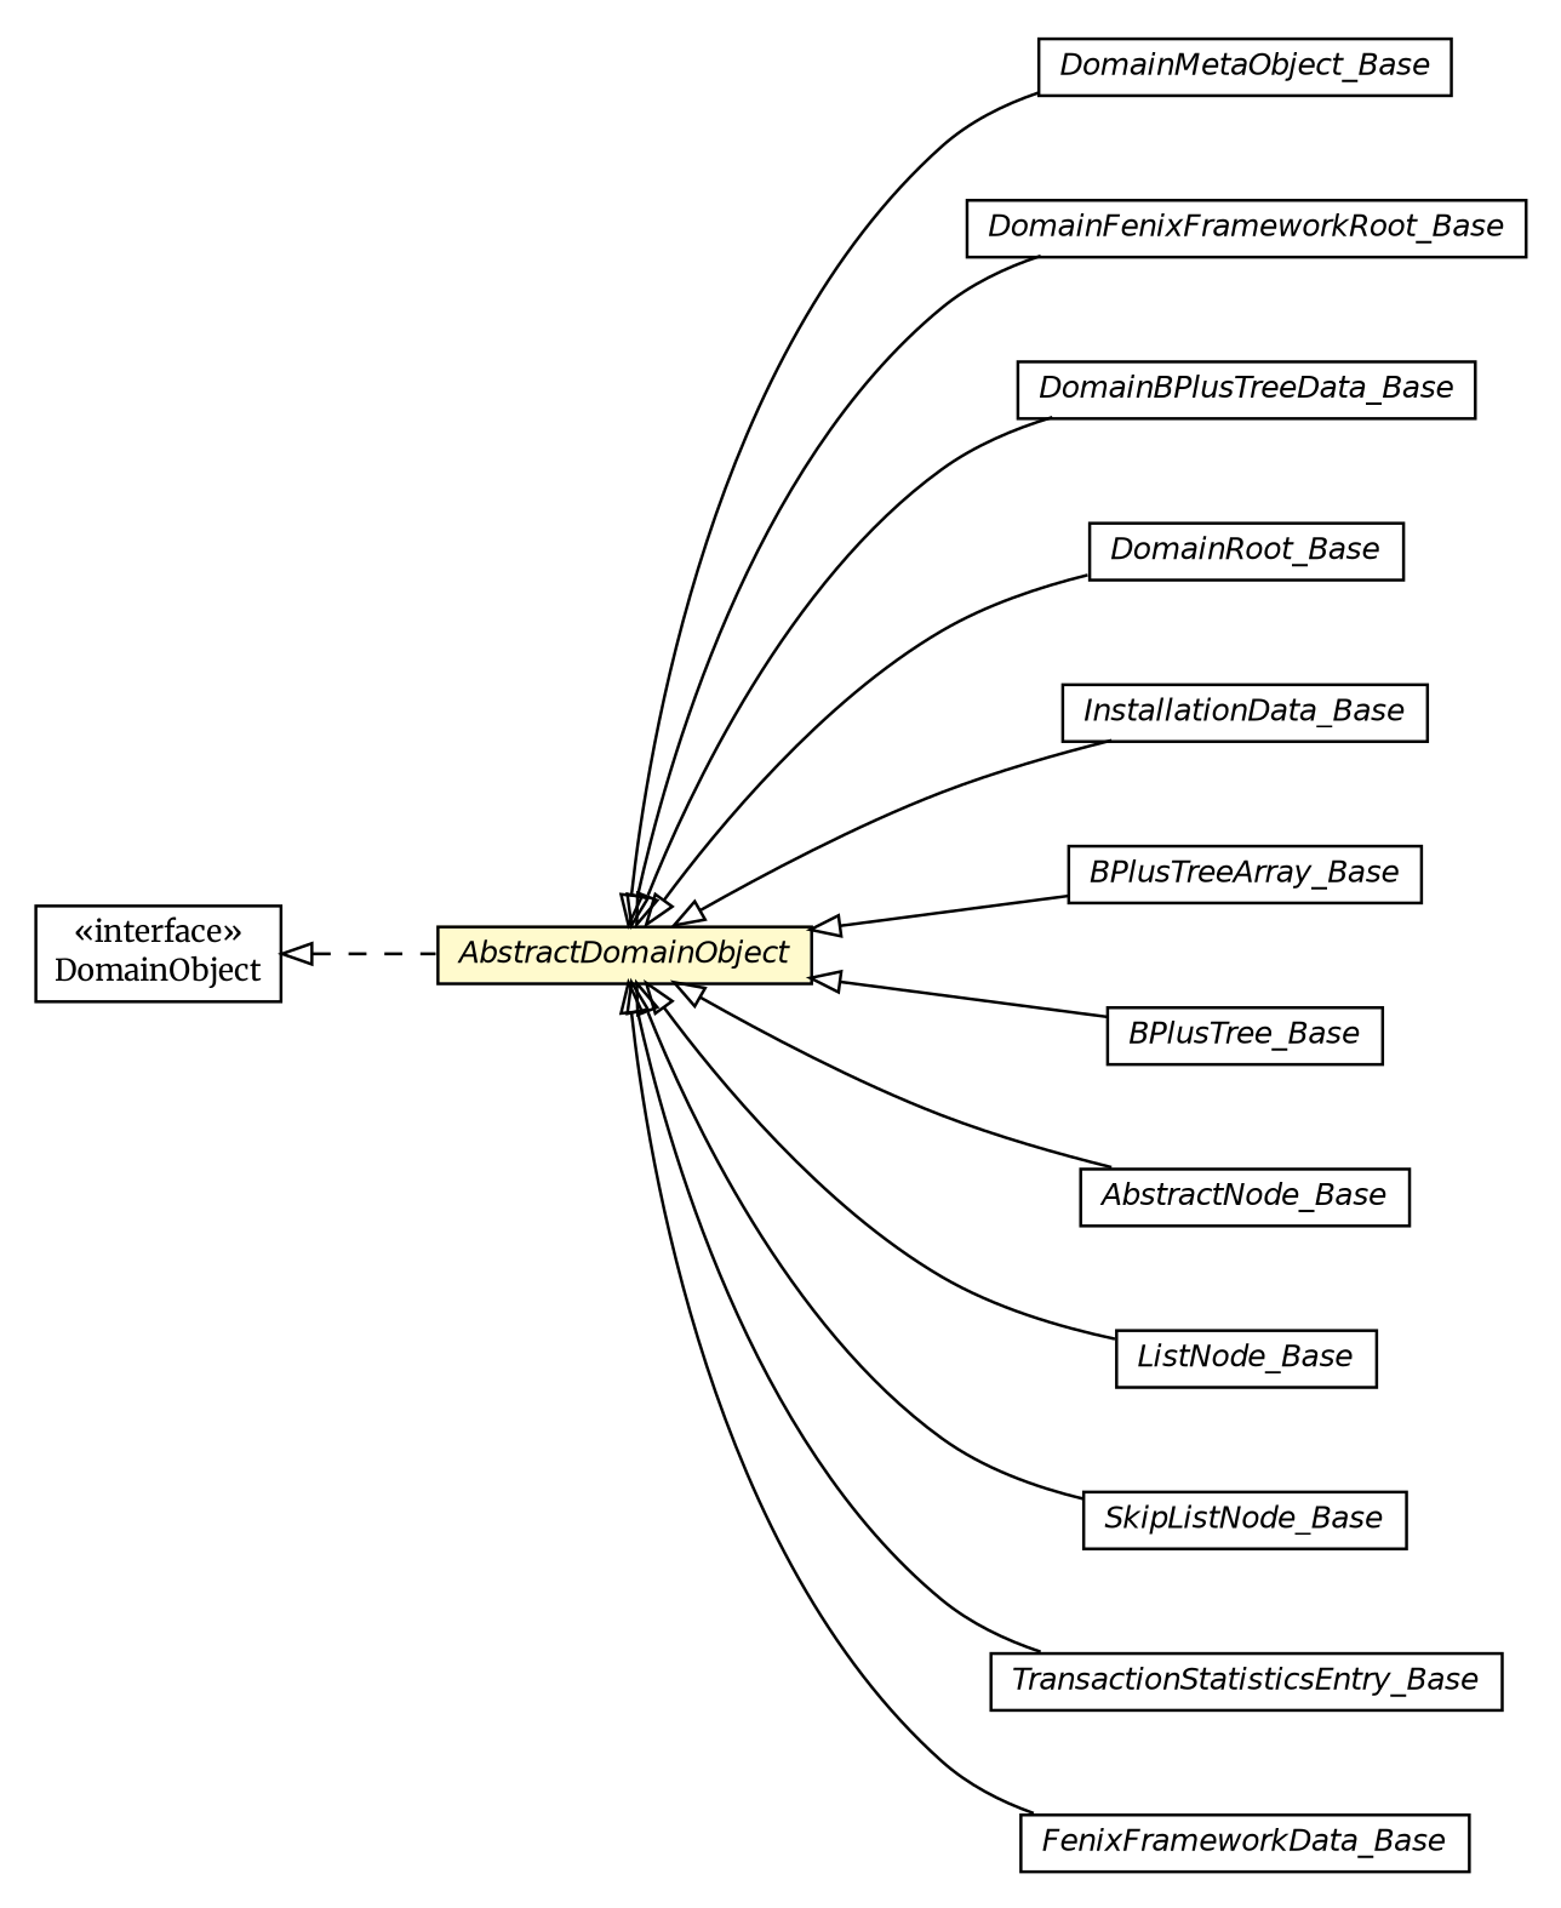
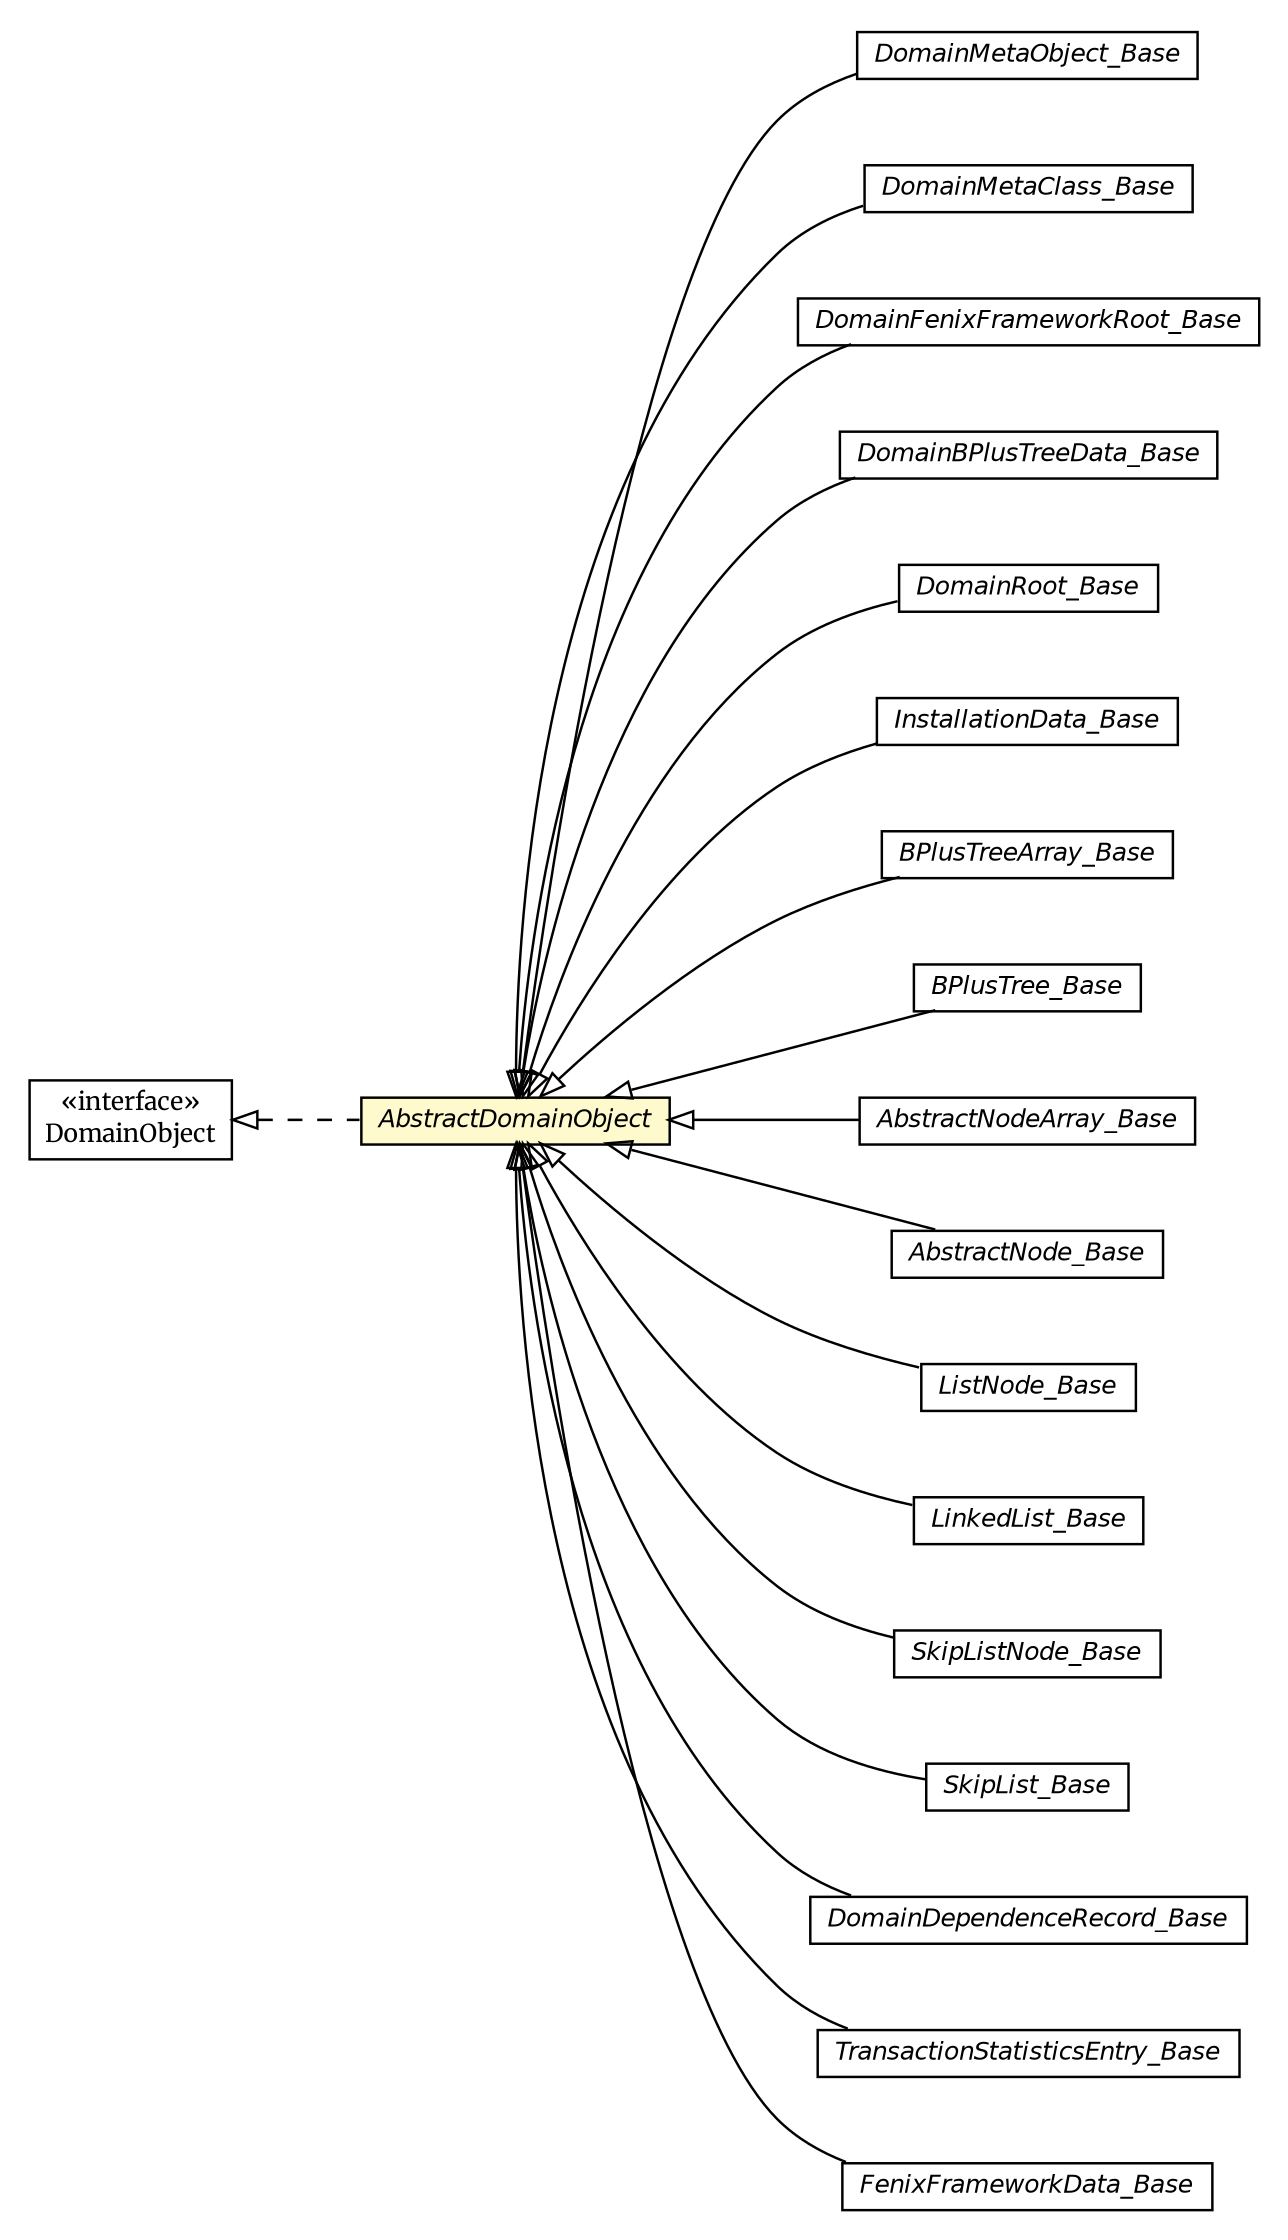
  digraph {
    fontname=Merriweather
    nodesep=0.25
    rankdir=LR
    ranksep=0.5
    node [fontcolor=black fontname=Merriweather fontsize=10.0 shape=plaintext]
    edge [arrowtail=empty dir=back fontname=Merriweather fontsize=10 headport=p labelfontname=Helvetica labelfontsize=10 tailport=p]
    n1 [label=<<table title="pt.ist.fenixframework.DomainMetaObject_Base" border="0" cellborder="1" cellspacing="0" cellpadding="2" port="p" href="../DomainMetaObject_Base.html"> 		<tr><td><table border="0" cellspacing="0" cellpadding="1"> <tr><td align="center" balign="center"><font face="Helvetica-Oblique"> DomainMetaObject_Base </font></td></tr> 		</table></td></tr> 		</table>>]
+   n2 [label=<<table title="pt.ist.fenixframework.DomainMetaClass_Base" border="0" cellborder="1" cellspacing="0" cellpadding="2" port="p" href="../DomainMetaClass_Base.html"> 		<tr><td><table border="0" cellspacing="0" cellpadding="1"> <tr><td align="center" balign="center"><font face="Helvetica-Oblique"> DomainMetaClass_Base </font></td></tr> 		</table></td></tr> 		</table>>]
    n3 [label=<<table title="pt.ist.fenixframework.DomainFenixFrameworkRoot_Base" border="0" cellborder="1" cellspacing="0" cellpadding="2" port="p" href="../DomainFenixFrameworkRoot_Base.html"> 		<tr><td><table border="0" cellspacing="0" cellpadding="1"> <tr><td align="center" balign="center"><font face="Helvetica-Oblique"> DomainFenixFrameworkRoot_Base </font></td></tr> 		</table></td></tr> 		</table>>]
    n4 [label=<<table title="pt.ist.fenixframework.DomainBPlusTreeData_Base" border="0" cellborder="1" cellspacing="0" cellpadding="2" port="p" href="../DomainBPlusTreeData_Base.html"> 		<tr><td><table border="0" cellspacing="0" cellpadding="1"> <tr><td align="center" balign="center"><font face="Helvetica-Oblique"> DomainBPlusTreeData_Base </font></td></tr> 		</table></td></tr> 		</table>>]
    n5 [label=<<table title="pt.ist.fenixframework.DomainRoot_Base" border="0" cellborder="1" cellspacing="0" cellpadding="2" port="p" href="../DomainRoot_Base.html"> 		<tr><td><table border="0" cellspacing="0" cellpadding="1"> <tr><td align="center" balign="center"><font face="Helvetica-Oblique"> DomainRoot_Base </font></td></tr> 		</table></td></tr> 		</table>>]
    n6 [label=<<table title="pt.ist.fenixframework.DomainObject" border="0" cellborder="1" cellspacing="0" cellpadding="2" port="p" href="../DomainObject.html"> 		<tr><td><table border="0" cellspacing="0" cellpadding="1"> <tr><td align="center" balign="center"> &#171;interface&#187; </td></tr> <tr><td align="center" balign="center"> DomainObject </td></tr> 		</table></td></tr> 		</table>>]
    n7 [label=<<table title="pt.ist.fenixframework.core.AbstractDomainObject" border="0" cellborder="1" cellspacing="0" cellpadding="2" port="p" bgcolor="lemonChiffon" href="./AbstractDomainObject.html"> 		<tr><td><table border="0" cellspacing="0" cellpadding="1"> <tr><td align="center" balign="center"><font face="Helvetica-Oblique"> AbstractDomainObject </font></td></tr> 		</table></td></tr> 		</table>>]
    n8 [label=<<table title="pt.ist.fenixframework.data.InstallationData_Base" border="0" cellborder="1" cellspacing="0" cellpadding="2" port="p" href="../data/InstallationData_Base.html"> 		<tr><td><table border="0" cellspacing="0" cellpadding="1"> <tr><td align="center" balign="center"><font face="Helvetica-Oblique"> InstallationData_Base </font></td></tr> 		</table></td></tr> 		</table>>]
    n9 [label=<<table title="pt.ist.fenixframework.adt.bplustree.BPlusTreeArray_Base" border="0" cellborder="1" cellspacing="0" cellpadding="2" port="p" href="../adt/bplustree/BPlusTreeArray_Base.html"> 		<tr><td><table border="0" cellspacing="0" cellpadding="1"> <tr><td align="center" balign="center"><font face="Helvetica-Oblique"> BPlusTreeArray_Base </font></td></tr> 		</table></td></tr> 		</table>>]
    n10 [label=<<table title="pt.ist.fenixframework.adt.bplustree.BPlusTree_Base" border="0" cellborder="1" cellspacing="0" cellpadding="2" port="p" href="../adt/bplustree/BPlusTree_Base.html"> 		<tr><td><table border="0" cellspacing="0" cellpadding="1"> <tr><td align="center" balign="center"><font face="Helvetica-Oblique"> BPlusTree_Base </font></td></tr> 		</table></td></tr> 		</table>>]
+   n11 [label=<<table title="pt.ist.fenixframework.adt.bplustree.AbstractNodeArray_Base" border="0" cellborder="1" cellspacing="0" cellpadding="2" port="p" href="../adt/bplustree/AbstractNodeArray_Base.html"> 		<tr><td><table border="0" cellspacing="0" cellpadding="1"> <tr><td align="center" balign="center"><font face="Helvetica-Oblique"> AbstractNodeArray_Base </font></td></tr> 		</table></td></tr> 		</table>>]
    n12 [label=<<table title="pt.ist.fenixframework.adt.bplustree.AbstractNode_Base" border="0" cellborder="1" cellspacing="0" cellpadding="2" port="p" href="../adt/bplustree/AbstractNode_Base.html"> 		<tr><td><table border="0" cellspacing="0" cellpadding="1"> <tr><td align="center" balign="center"><font face="Helvetica-Oblique"> AbstractNode_Base </font></td></tr> 		</table></td></tr> 		</table>>]
    n13 [label=<<table title="pt.ist.fenixframework.adt.linkedlist.ListNode_Base" border="0" cellborder="1" cellspacing="0" cellpadding="2" port="p" href="../adt/linkedlist/ListNode_Base.html"> 		<tr><td><table border="0" cellspacing="0" cellpadding="1"> <tr><td align="center" balign="center"><font face="Helvetica-Oblique"> ListNode_Base </font></td></tr> 		</table></td></tr> 		</table>>]
+   n14 [label=<<table title="pt.ist.fenixframework.adt.linkedlist.LinkedList_Base" border="0" cellborder="1" cellspacing="0" cellpadding="2" port="p" href="../adt/linkedlist/LinkedList_Base.html"> 		<tr><td><table border="0" cellspacing="0" cellpadding="1"> <tr><td align="center" balign="center"><font face="Helvetica-Oblique"> LinkedList_Base </font></td></tr> 		</table></td></tr> 		</table>>]
    n15 [label=<<table title="pt.ist.fenixframework.adt.skiplist.SkipListNode_Base" border="0" cellborder="1" cellspacing="0" cellpadding="2" port="p" href="../adt/skiplist/SkipListNode_Base.html"> 		<tr><td><table border="0" cellspacing="0" cellpadding="1"> <tr><td align="center" balign="center"><font face="Helvetica-Oblique"> SkipListNode_Base </font></td></tr> 		</table></td></tr> 		</table>>]
+   n16 [label=<<table title="pt.ist.fenixframework.adt.skiplist.SkipList_Base" border="0" cellborder="1" cellspacing="0" cellpadding="2" port="p" href="../adt/skiplist/SkipList_Base.html"> 		<tr><td><table border="0" cellspacing="0" cellpadding="1"> <tr><td align="center" balign="center"><font face="Helvetica-Oblique"> SkipList_Base </font></td></tr> 		</table></td></tr> 		</table>>]
+   n17 [label=<<table title="pt.ist.fenixframework.consistencyPredicates.DomainDependenceRecord_Base" border="0" cellborder="1" cellspacing="0" cellpadding="2" port="p" href="../consistencyPredicates/DomainDependenceRecord_Base.html"> 		<tr><td><table border="0" cellspacing="0" cellpadding="1"> <tr><td align="center" balign="center"><font face="Helvetica-Oblique"> DomainDependenceRecord_Base </font></td></tr> 		</table></td></tr> 		</table>>]
    n18 [label=<<table title="pt.ist.fenixframework.backend.jvstm.pstm.TransactionStatisticsEntry_Base" border="0" cellborder="1" cellspacing="0" cellpadding="2" port="p" href="../backend/jvstm/pstm/TransactionStatisticsEntry_Base.html"> 		<tr><td><table border="0" cellspacing="0" cellpadding="1"> <tr><td align="center" balign="center"><font face="Helvetica-Oblique"> TransactionStatisticsEntry_Base </font></td></tr> 		</table></td></tr> 		</table>>]
    n19 [label=<<table title="pt.ist.fenixframework.backend.jvstm.pstm.FenixFrameworkData_Base" border="0" cellborder="1" cellspacing="0" cellpadding="2" port="p" href="../backend/jvstm/pstm/FenixFrameworkData_Base.html"> 		<tr><td><table border="0" cellspacing="0" cellpadding="1"> <tr><td align="center" balign="center"><font face="Helvetica-Oblique"> FenixFrameworkData_Base </font></td></tr> 		</table></td></tr> 		</table>>]
    n6 -> n7 [style=dashed]
    n7 -> n1
+   n7 -> n2
    n7 -> n3
    n7 -> n4
    n7 -> n5
    n7 -> n8
    n7 -> n9
    n7 -> n10
+   n7 -> n11
    n7 -> n12
    n7 -> n13
+   n7 -> n14
    n7 -> n15
+   n7 -> n16
+   n7 -> n17
    n7 -> n18
    n7 -> n19
  }
